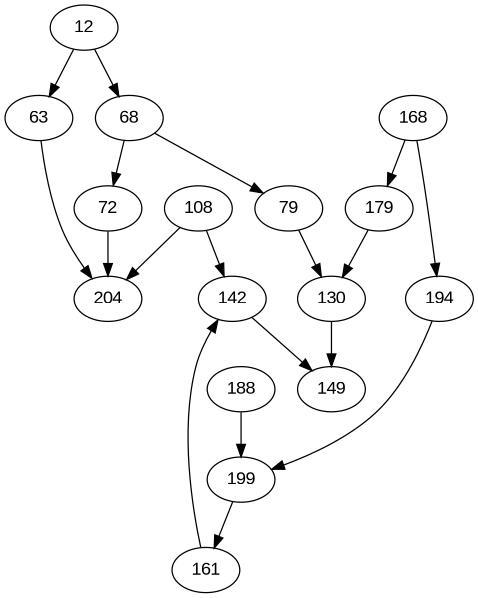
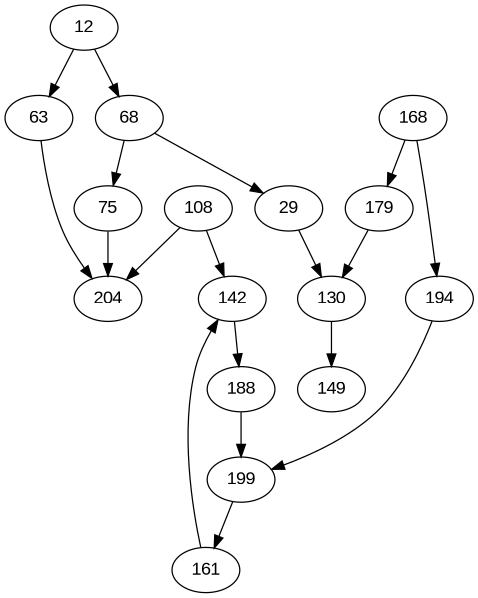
  digraph {
    fontname="Liberation Sans"
    node [fontname="Liberation Sans"]
    edge [fontname="Liberation Sans"]
    n1 [label=12]
    n2 [label=63]
    n3 [label=68]
    n4 [label=204]
-   n5 [label=72]
-   n6 [label=79]
+   n5 [label=75]
+   n6 [label=29]
    n7 [label=130]
    n8 [label=149]
    n9 [label=108]
    n10 [label=142]
    n11 [label=188]
    n12 [label=199]
    n13 [label=168]
    n14 [label=179]
    n15 [label=194]
    n16 [label=161]
    n1 -> n2
    n1 -> n3
    n2 -> n4
    n3 -> n5
    n3 -> n6
    n5 -> n4
    n6 -> n7
    n7 -> n8
    n9 -> n4
    n9 -> n10
-   n10 -> n8
+   n10 -> n11
    n11 -> n12
    n12 -> n16
    n13 -> n14
    n13 -> n15
    n14 -> n7
    n15 -> n12
    n16 -> n10
  }
